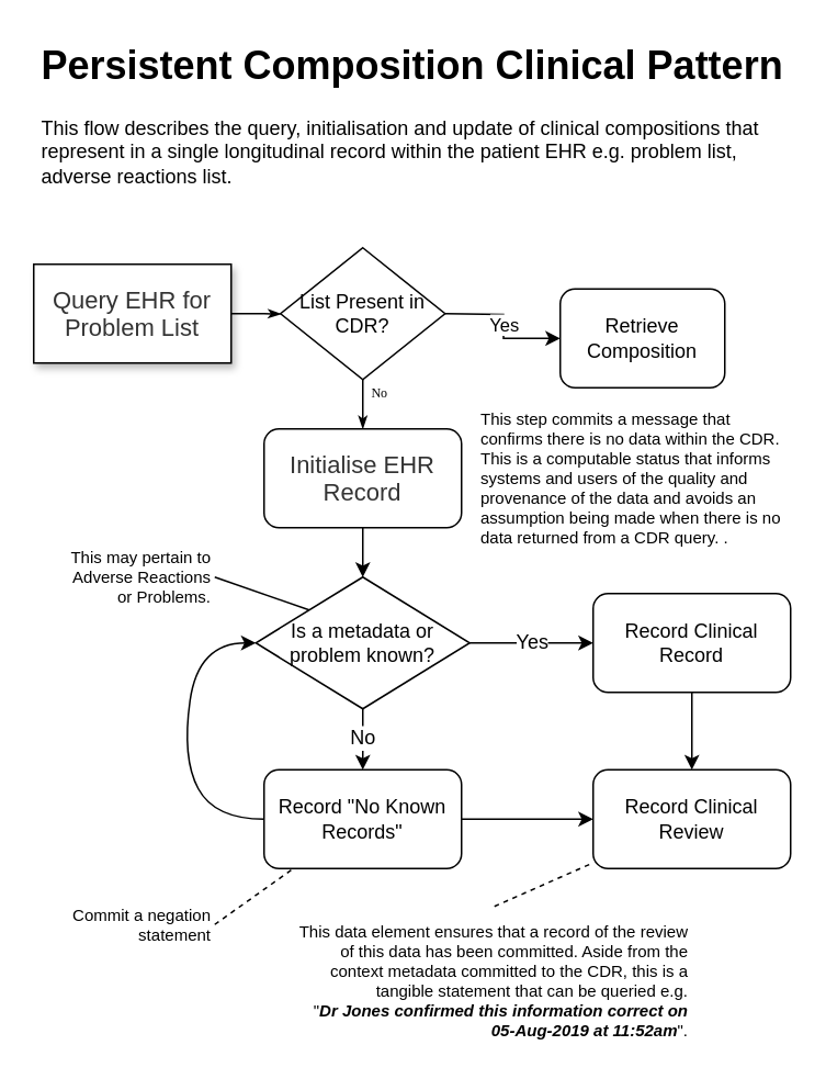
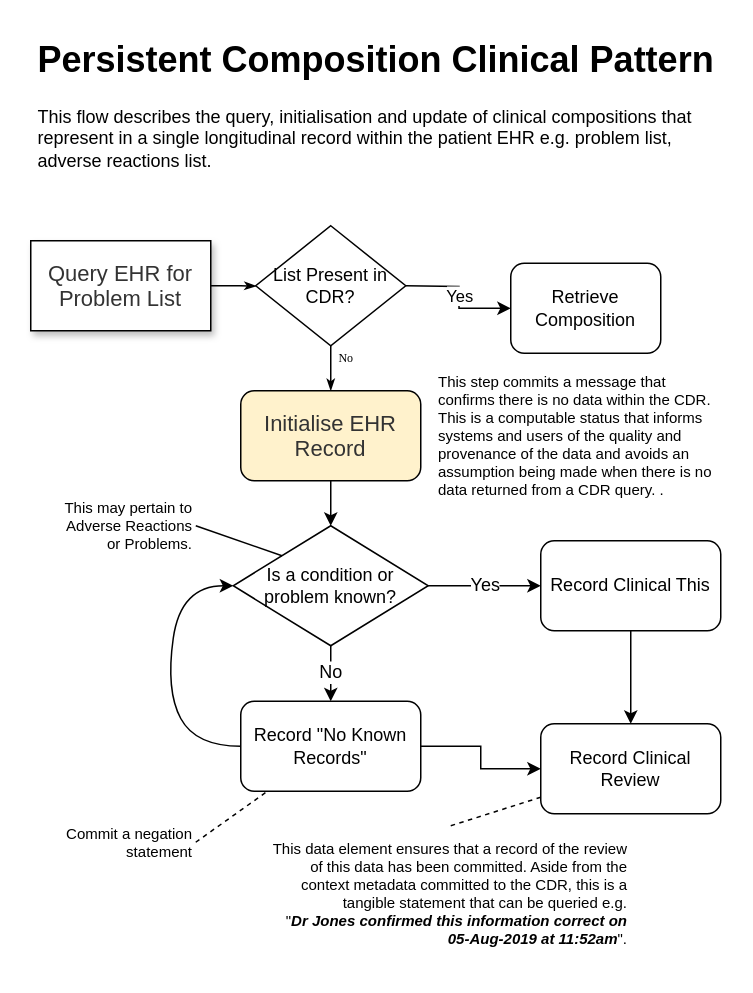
  <mxCell id="0" />
  <mxCell id="1" parent="0" />
  <mxCell id="2" style="edgeStyle=orthogonalEdgeStyle;rounded=0;html=1;labelBackgroundColor=none;startSize=5;endArrow=classicThin;endFill=1;endSize=5;jettySize=auto;orthogonalLoop=1;strokeColor=#000000;strokeWidth=1;fontFamily=Verdana;fontSize=8;fontColor=#000000;" parent="1" source="3" edge="1"><mxGeometry relative="1" as="geometry"><mxPoint x="170.402" y="190.241" as="targetPoint" /></mxGeometry></mxCell>
  <mxCell id="3" value="&lt;span style=&quot;font-size: 11.0pt ; line-height: 115% ; font-family: &amp;#34;arial&amp;#34; , sans-serif ; color: #333333&quot;&gt;Query EHR for &lt;br&gt;Problem List&lt;/span&gt;" style="rounded=0;whiteSpace=wrap;html=1;shadow=1;labelBackgroundColor=none;strokeColor=#000000;strokeWidth=1;fillColor=#ffffff;fontFamily=Verdana;fontSize=8;fontColor=#000000;align=center;" parent="1" vertex="1"><mxGeometry x="20" y="160" width="120" height="60" as="geometry" /></mxCell>
  <mxCell id="4" value="No" style="edgeStyle=orthogonalEdgeStyle;rounded=0;html=1;labelBackgroundColor=none;startSize=5;endArrow=classicThin;endFill=1;endSize=5;jettySize=auto;orthogonalLoop=1;strokeColor=#000000;strokeWidth=1;fontFamily=Verdana;fontSize=8;fontColor=#000000;exitX=0.5;exitY=1;exitDx=0;exitDy=0;" parent="1" source="10" edge="1"><mxGeometry x="-0.5" y="10" relative="1" as="geometry"><mxPoint as="offset" /><mxPoint x="220" y="220" as="sourcePoint" /><mxPoint x="220" y="260" as="targetPoint" /></mxGeometry></mxCell>
  <mxCell id="5" value="Yes" style="edgeStyle=orthogonalEdgeStyle;rounded=0;orthogonalLoop=1;jettySize=auto;html=1;entryX=0;entryY=0.5;entryDx=0;entryDy=0;" edge="1" parent="1" target="9"><mxGeometry relative="1" as="geometry"><mxPoint x="270" y="190" as="sourcePoint" /><mxPoint x="350" y="190" as="targetPoint" /></mxGeometry></mxCell>
  <mxCell id="6" value="" style="edgeStyle=orthogonalEdgeStyle;rounded=0;orthogonalLoop=1;jettySize=auto;html=1;" edge="1" parent="1" source="7" target="14"><mxGeometry relative="1" as="geometry"><mxPoint x="220" y="364.5" as="targetPoint" /></mxGeometry></mxCell>
- <mxCell id="7" value="&lt;span style=&quot;font-size: 11.0pt ; line-height: 115% ; font-family: &amp;#34;arial&amp;#34; , sans-serif ; color: #333333&quot;&gt;Initialise EHR Record&lt;/span&gt;" style="rounded=1;whiteSpace=wrap;html=1;" vertex="1" parent="1"><mxGeometry x="160" y="260" width="120" height="60" as="geometry" /></mxCell>
+ <mxCell id="7" value="&lt;span style=&quot;font-size: 11.0pt ; line-height: 115% ; font-family: &amp;#34;arial&amp;#34; , sans-serif ; color: #333333&quot;&gt;Initialise EHR Record&lt;/span&gt;" style="rounded=1;whiteSpace=wrap;html=1;fillColor=#fff2cc;" vertex="1" parent="1"><mxGeometry x="160" y="260" width="120" height="60" as="geometry" /></mxCell>
  <mxCell id="8" value="&lt;h1&gt;Persistent Composition Clinical Pattern&lt;/h1&gt;&lt;p&gt;This flow describes the query, initialisation and update of clinical compositions that represent in a single longitudinal record within the patient EHR e.g. problem list, adverse reactions list.&amp;nbsp;&lt;/p&gt;" style="text;html=1;strokeColor=none;fillColor=none;spacing=5;spacingTop=-20;whiteSpace=wrap;overflow=hidden;rounded=0;" vertex="1" parent="1"><mxGeometry x="20" y="20" width="460" height="130" as="geometry" /></mxCell>
  <mxCell id="9" value="Retrieve Composition" style="rounded=1;whiteSpace=wrap;html=1;" vertex="1" parent="1"><mxGeometry x="340" y="175" width="100" height="60" as="geometry" /></mxCell>
  <mxCell id="10" value="List Present in CDR?" style="rhombus;whiteSpace=wrap;html=1;" vertex="1" parent="1"><mxGeometry x="170" y="150" width="100" height="80" as="geometry" /></mxCell>
  <mxCell id="11" value="This step commits a message that confirms there is no data within the CDR. This is a computable status that informs systems and users of the quality and provenance of the data and avoids an assumption being made when there is no data returned from a CDR query. .&amp;nbsp;" style="text;html=1;strokeColor=none;fillColor=none;align=left;verticalAlign=middle;whiteSpace=wrap;rounded=0;fontSize=10;" vertex="1" parent="1"><mxGeometry x="290" y="242.5" width="190" height="95" as="geometry" /></mxCell>
  <mxCell id="12" value="No" style="edgeStyle=orthogonalEdgeStyle;rounded=0;orthogonalLoop=1;jettySize=auto;html=1;fontSize=12;" edge="1" parent="1" source="14" target="17"><mxGeometry relative="1" as="geometry" /></mxCell>
  <mxCell id="13" value="Yes" style="edgeStyle=orthogonalEdgeStyle;rounded=0;orthogonalLoop=1;jettySize=auto;html=1;fontSize=12;entryX=0;entryY=0.5;entryDx=0;entryDy=0;" edge="1" parent="1" source="14" target="21"><mxGeometry relative="1" as="geometry"><mxPoint x="365" y="390" as="targetPoint" /></mxGeometry></mxCell>
- <mxCell id="14" value="Is a metadata or problem known?" style="rhombus;whiteSpace=wrap;html=1;" vertex="1" parent="1"><mxGeometry x="155" y="350" width="130" height="80" as="geometry" /></mxCell>
+ <mxCell id="14" value="Is a condition or problem known?" style="rhombus;whiteSpace=wrap;html=1;" vertex="1" parent="1"><mxGeometry x="155" y="350" width="130" height="80" as="geometry" /></mxCell>
  <mxCell id="15" value="This may pertain to Adverse Reactions or Problems." style="text;html=1;strokeColor=none;fillColor=none;align=right;verticalAlign=middle;whiteSpace=wrap;rounded=0;fontSize=10;" vertex="1" parent="1"><mxGeometry x="40" y="321" width="90" height="58" as="geometry" /></mxCell>
  <mxCell id="16" value="" style="edgeStyle=orthogonalEdgeStyle;rounded=0;orthogonalLoop=1;jettySize=auto;html=1;fontSize=12;" edge="1" parent="1" source="17" target="24"><mxGeometry relative="1" as="geometry" /></mxCell>
  <mxCell id="17" value="Record &quot;No Known Records&quot;" style="rounded=1;whiteSpace=wrap;html=1;fontSize=12;align=center;" vertex="1" parent="1"><mxGeometry x="160" y="467" width="120" height="60" as="geometry" /></mxCell>
  <mxCell id="18" value="" style="curved=1;endArrow=classic;html=1;fontSize=12;entryX=0;entryY=0.5;entryDx=0;entryDy=0;exitX=0;exitY=0.5;exitDx=0;exitDy=0;" edge="1" parent="1" source="17" target="14"><mxGeometry width="50" height="50" relative="1" as="geometry"><mxPoint x="20" y="600" as="sourcePoint" /><mxPoint x="70" y="550" as="targetPoint" /><Array as="points"><mxPoint x="130" y="497" /><mxPoint x="110" y="460" /><mxPoint x="120" y="390" /></Array></mxGeometry></mxCell>
  <mxCell id="19" value="" style="endArrow=none;dashed=0;html=1;fontSize=12;entryX=0;entryY=0;entryDx=0;entryDy=0;exitX=1;exitY=0.5;exitDx=0;exitDy=0;" edge="1" parent="1" source="15" target="14"><mxGeometry width="50" height="50" relative="1" as="geometry"><mxPoint x="20" y="600" as="sourcePoint" /><mxPoint x="70" y="550" as="targetPoint" /></mxGeometry></mxCell>
  <mxCell id="20" value="" style="edgeStyle=orthogonalEdgeStyle;rounded=0;orthogonalLoop=1;jettySize=auto;html=1;fontSize=12;" edge="1" parent="1" source="21" target="24"><mxGeometry relative="1" as="geometry" /></mxCell>
- <mxCell id="21" value="Record Clinical Record" style="rounded=1;whiteSpace=wrap;html=1;fontSize=12;align=center;" vertex="1" parent="1"><mxGeometry x="360" y="360" width="120" height="60" as="geometry" /></mxCell>
+ <mxCell id="21" value="Record Clinical This" style="rounded=1;whiteSpace=wrap;html=1;fontSize=12;align=center;" vertex="1" parent="1"><mxGeometry x="360" y="360" width="120" height="60" as="geometry" /></mxCell>
  <mxCell id="22" value="Commit a negation statement" style="text;html=1;strokeColor=none;fillColor=none;align=right;verticalAlign=middle;whiteSpace=wrap;rounded=0;fontSize=10;" vertex="1" parent="1"><mxGeometry x="40" y="537" width="90" height="48" as="geometry" /></mxCell>
  <mxCell id="23" value="" style="endArrow=none;dashed=1;html=1;fontSize=12;exitX=1;exitY=0.5;exitDx=0;exitDy=0;" edge="1" parent="1" source="22" target="17"><mxGeometry width="50" height="50" relative="1" as="geometry"><mxPoint x="36.5" y="839" as="sourcePoint" /><mxPoint x="204" y="609" as="targetPoint" /></mxGeometry></mxCell>
- <mxCell id="24" value="Record Clinical Review" style="rounded=1;whiteSpace=wrap;html=1;fontSize=12;align=center;" vertex="1" parent="1"><mxGeometry x="360" y="467" width="120" height="60" as="geometry" /></mxCell>
+ <mxCell id="24" value="Record Clinical Review" style="rounded=1;whiteSpace=wrap;html=1;fontSize=12;align=center;" vertex="1" parent="1"><mxGeometry x="360" y="482" width="120" height="60" as="geometry" /></mxCell>
  <mxCell id="25" value="This data element ensures that a record of the review of this data has been committed. Aside from the context metadata committed to the CDR, this is a tangible statement that can be queried e.g. &lt;br&gt;&quot;&lt;b style=&quot;font-style: italic&quot;&gt;Dr Jones confirmed this information correct on 05-Aug-2019 at 11:52am&lt;/b&gt;&quot;." style="text;html=1;strokeColor=none;fillColor=none;align=right;verticalAlign=middle;whiteSpace=wrap;rounded=0;fontSize=10;" vertex="1" parent="1"><mxGeometry x="180" y="550" width="240" height="90" as="geometry" /></mxCell>
  <mxCell id="26" value="" style="endArrow=none;dashed=1;html=1;fontSize=12;exitX=0.5;exitY=0;exitDx=0;exitDy=0;" edge="1" parent="1" source="25" target="24"><mxGeometry width="50" height="50" relative="1" as="geometry"><mxPoint x="349.5" y="852" as="sourcePoint" /><mxPoint x="459.5" y="550" as="targetPoint" /></mxGeometry></mxCell>
